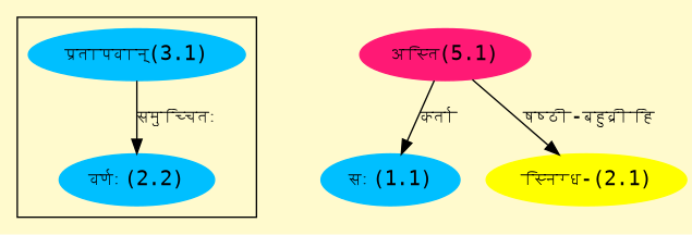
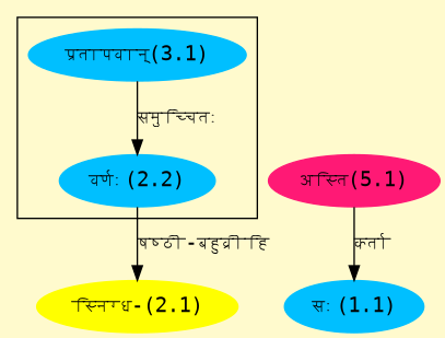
  digraph {
    bgcolor=lemonchiffon1
    compound=true
    fontname="DejaVu Sans Mono"
    rankdir=BT
    node [color="#00BFFF" fontname="DejaVu Sans Mono" style=filled]
    edge [dir=back fontname="DejaVu Sans Mono"]
    n1 [label="वर्णः(2.2)"]
    n2 [label="प्रतापवान्(3.1)"]
    n3 [label="सः(1.1)"]
    n4 [color="#FF1975" label="अस्ति(5.1)"]
    n5 [color="#FFFF00" label="स्निग्ध-(2.1)"]
    subgraph cluster_1 {
      n1
      n2
    }
    n1 -> n2 [label="समुच्चितः"]
    n3 -> n4 [label="कर्ता"]
-   n5 -> n4 [label="षष्ठी-बहुव्रीहि"]
+   n5 -> n1 [label="षष्ठी-बहुव्रीहि"]
  }
